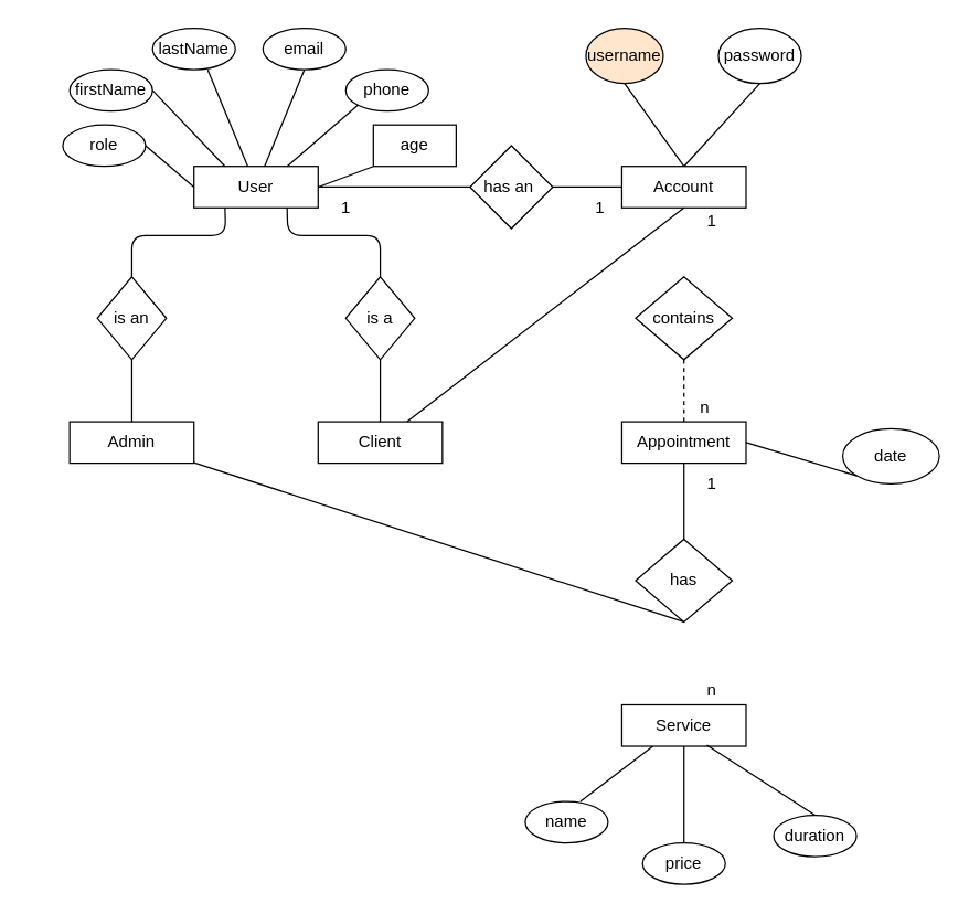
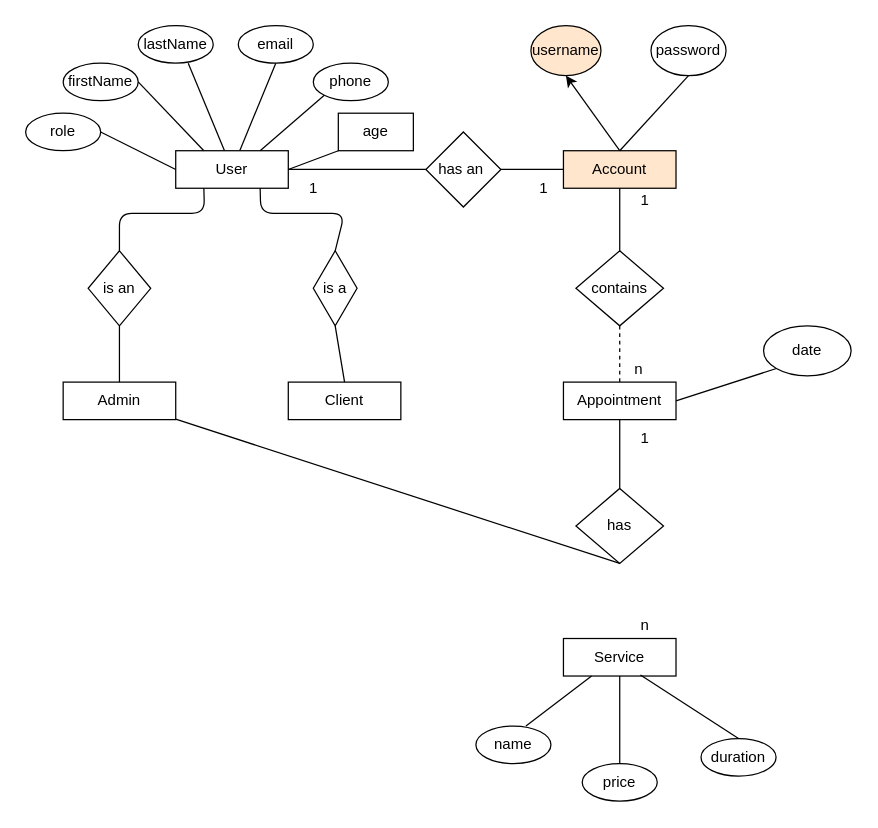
  <mxCell id="0" />
  <mxCell id="1" parent="0" />
  <mxCell id="2" value="User" style="rounded=0;whiteSpace=wrap;html=1;" vertex="1" parent="1"><mxGeometry x="140" y="120" width="90" height="30" as="geometry" /></mxCell>
  <mxCell id="3" value="Client" style="rounded=0;whiteSpace=wrap;html=1;" vertex="1" parent="1"><mxGeometry x="230" y="305" width="90" height="30" as="geometry" /></mxCell>
  <mxCell id="4" value="Admin" style="rounded=0;whiteSpace=wrap;html=1;" vertex="1" parent="1"><mxGeometry x="50" y="305" width="90" height="30" as="geometry" /></mxCell>
- <mxCell id="5" value="Account" style="rounded=0;whiteSpace=wrap;html=1;" vertex="1" parent="1"><mxGeometry x="450" y="120" width="90" height="30" as="geometry" /></mxCell>
+ <mxCell id="5" value="Account" style="rounded=0;whiteSpace=wrap;html=1;fillColor=#ffe6cc;" vertex="1" parent="1"><mxGeometry x="450" y="120" width="90" height="30" as="geometry" /></mxCell>
  <mxCell id="6" value="Appointment" style="rounded=0;whiteSpace=wrap;html=1;" vertex="1" parent="1"><mxGeometry x="450" y="305" width="90" height="30" as="geometry" /></mxCell>
  <mxCell id="7" value="Service" style="rounded=0;whiteSpace=wrap;html=1;" vertex="1" parent="1"><mxGeometry x="450" y="510" width="90" height="30" as="geometry" /></mxCell>
  <mxCell id="8" value="is an" style="rhombus;whiteSpace=wrap;html=1;" vertex="1" parent="1"><mxGeometry x="70" y="200" width="50" height="60" as="geometry" /></mxCell>
- <mxCell id="9" value="is a" style="rhombus;whiteSpace=wrap;html=1;" vertex="1" parent="1"><mxGeometry x="250" y="200" width="50" height="60" as="geometry" /></mxCell>
+ <mxCell id="9" value="is a" style="rhombus;whiteSpace=wrap;html=1;" vertex="1" parent="1"><mxGeometry x="250" y="200" width="35" height="60" as="geometry" /></mxCell>
  <mxCell id="10" value="has an&amp;nbsp;" style="rhombus;whiteSpace=wrap;html=1;" vertex="1" parent="1"><mxGeometry x="340" y="105" width="60" height="60" as="geometry" /></mxCell>
  <mxCell id="11" value="contains" style="rhombus;whiteSpace=wrap;html=1;" vertex="1" parent="1"><mxGeometry x="460" y="200" width="70" height="60" as="geometry" /></mxCell>
  <mxCell id="12" value="has" style="rhombus;whiteSpace=wrap;html=1;" vertex="1" parent="1"><mxGeometry x="460" y="390" width="70" height="60" as="geometry" /></mxCell>
- <mxCell id="13" value="role" style="ellipse;whiteSpace=wrap;html=1;" vertex="1" parent="1"><mxGeometry x="45" y="90" width="60" height="30" as="geometry" /></mxCell>
+ <mxCell id="13" value="role" style="ellipse;whiteSpace=wrap;html=1;" vertex="1" parent="1"><mxGeometry x="20" y="90" width="60" height="30" as="geometry" /></mxCell>
  <mxCell id="14" value="firstName" style="ellipse;whiteSpace=wrap;html=1;" vertex="1" parent="1"><mxGeometry x="50" y="50" width="60" height="30" as="geometry" /></mxCell>
  <mxCell id="15" value="lastName" style="ellipse;whiteSpace=wrap;html=1;" vertex="1" parent="1"><mxGeometry x="110" y="20" width="60" height="30" as="geometry" /></mxCell>
  <mxCell id="16" value="age" style="whiteSpace=wrap;html=1;rounded=0;" vertex="1" parent="1"><mxGeometry x="270" y="90" width="60" height="30" as="geometry" /></mxCell>
  <mxCell id="17" value="phone" style="ellipse;whiteSpace=wrap;html=1;" vertex="1" parent="1"><mxGeometry x="250" y="50" width="60" height="30" as="geometry" /></mxCell>
  <mxCell id="18" value="email" style="ellipse;whiteSpace=wrap;html=1;" vertex="1" parent="1"><mxGeometry x="190" y="20" width="60" height="30" as="geometry" /></mxCell>
  <mxCell id="19" value="" style="endArrow=none;html=1;exitX=1;exitY=0.5;exitDx=0;exitDy=0;entryX=0;entryY=0.5;entryDx=0;entryDy=0;" edge="1" parent="1" source="13" target="2"><mxGeometry width="50" height="50" relative="1" as="geometry"><mxPoint x="250" y="320" as="sourcePoint" /><mxPoint x="300" y="270" as="targetPoint" /></mxGeometry></mxCell>
  <mxCell id="20" value="" style="endArrow=none;html=1;exitX=1;exitY=0.5;exitDx=0;exitDy=0;entryX=0.25;entryY=0;entryDx=0;entryDy=0;" edge="1" parent="1" source="14" target="2"><mxGeometry width="50" height="50" relative="1" as="geometry"><mxPoint x="250" y="320" as="sourcePoint" /><mxPoint x="300" y="270" as="targetPoint" /></mxGeometry></mxCell>
  <mxCell id="21" value="" style="endArrow=none;html=1;" edge="1" parent="1"><mxGeometry width="50" height="50" relative="1" as="geometry"><mxPoint x="150" y="50" as="sourcePoint" /><mxPoint x="179" y="120" as="targetPoint" /></mxGeometry></mxCell>
  <mxCell id="22" value="" style="endArrow=none;html=1;exitX=0.5;exitY=1;exitDx=0;exitDy=0;" edge="1" parent="1" source="18" target="2"><mxGeometry width="50" height="50" relative="1" as="geometry"><mxPoint x="250" y="320" as="sourcePoint" /><mxPoint x="300" y="270" as="targetPoint" /></mxGeometry></mxCell>
  <mxCell id="23" value="" style="endArrow=none;html=1;entryX=0;entryY=1;entryDx=0;entryDy=0;exitX=0.75;exitY=0;exitDx=0;exitDy=0;" edge="1" parent="1" source="2" target="17"><mxGeometry width="50" height="50" relative="1" as="geometry"><mxPoint x="250" y="320" as="sourcePoint" /><mxPoint x="300" y="270" as="targetPoint" /></mxGeometry></mxCell>
  <mxCell id="24" value="" style="endArrow=none;html=1;entryX=0;entryY=1;entryDx=0;entryDy=0;exitX=1;exitY=0.5;exitDx=0;exitDy=0;" edge="1" parent="1" source="2" target="16"><mxGeometry width="50" height="50" relative="1" as="geometry"><mxPoint x="250" y="320" as="sourcePoint" /><mxPoint x="300" y="270" as="targetPoint" /></mxGeometry></mxCell>
  <mxCell id="25" value="" style="endArrow=none;html=1;exitX=0.25;exitY=1;exitDx=0;exitDy=0;entryX=0.5;entryY=0;entryDx=0;entryDy=0;" edge="1" parent="1" source="2" target="8"><mxGeometry width="50" height="50" relative="1" as="geometry"><mxPoint x="250" y="320" as="sourcePoint" /><mxPoint x="300" y="270" as="targetPoint" /><Array as="points"><mxPoint x="163" y="170" /><mxPoint x="95" y="170" /></Array></mxGeometry></mxCell>
  <mxCell id="26" value="" style="endArrow=none;html=1;exitX=0.5;exitY=1;exitDx=0;exitDy=0;entryX=0.5;entryY=0;entryDx=0;entryDy=0;" edge="1" parent="1" source="8" target="4"><mxGeometry width="50" height="50" relative="1" as="geometry"><mxPoint x="250" y="320" as="sourcePoint" /><mxPoint x="95" y="300" as="targetPoint" /></mxGeometry></mxCell>
  <mxCell id="27" value="" style="endArrow=none;html=1;exitX=0.5;exitY=0;exitDx=0;exitDy=0;entryX=0.5;entryY=1;entryDx=0;entryDy=0;" edge="1" parent="1" source="3" target="9"><mxGeometry width="50" height="50" relative="1" as="geometry"><mxPoint x="250" y="320" as="sourcePoint" /><mxPoint x="300" y="270" as="targetPoint" /></mxGeometry></mxCell>
  <mxCell id="28" value="" style="endArrow=none;html=1;entryX=0.75;entryY=1;entryDx=0;entryDy=0;exitX=0.5;exitY=0;exitDx=0;exitDy=0;" edge="1" parent="1" source="9" target="2"><mxGeometry width="50" height="50" relative="1" as="geometry"><mxPoint x="250" y="320" as="sourcePoint" /><mxPoint x="300" y="270" as="targetPoint" /><Array as="points"><mxPoint x="275" y="170" /><mxPoint x="208" y="170" /></Array></mxGeometry></mxCell>
  <mxCell id="29" value="" style="endArrow=none;html=1;exitX=1;exitY=0.5;exitDx=0;exitDy=0;entryX=0;entryY=0.5;entryDx=0;entryDy=0;" edge="1" parent="1" source="2" target="10"><mxGeometry width="50" height="50" relative="1" as="geometry"><mxPoint x="250" y="320" as="sourcePoint" /><mxPoint x="300" y="270" as="targetPoint" /></mxGeometry></mxCell>
  <mxCell id="30" value="" style="endArrow=none;html=1;exitX=1;exitY=0.5;exitDx=0;exitDy=0;entryX=0;entryY=0.5;entryDx=0;entryDy=0;" edge="1" parent="1" source="10" target="5"><mxGeometry width="50" height="50" relative="1" as="geometry"><mxPoint x="250" y="320" as="sourcePoint" /><mxPoint x="300" y="270" as="targetPoint" /></mxGeometry></mxCell>
- <mxCell id="31" value="" style="endArrow=none;html=1;exitX=0.5;exitY=1;exitDx=0;exitDy=0;" edge="1" parent="1" source="5" target="3"><mxGeometry width="50" height="50" relative="1" as="geometry"><mxPoint x="250" y="320" as="sourcePoint" /><mxPoint x="300" y="270" as="targetPoint" /></mxGeometry></mxCell>
+ <mxCell id="31" value="" style="endArrow=none;html=1;exitX=0.5;exitY=1;exitDx=0;exitDy=0;entryX=0.5;entryY=0;entryDx=0;entryDy=0;" edge="1" parent="1" source="5" target="11"><mxGeometry width="50" height="50" relative="1" as="geometry"><mxPoint x="250" y="320" as="sourcePoint" /><mxPoint x="300" y="270" as="targetPoint" /></mxGeometry></mxCell>
  <mxCell id="32" value="" style="endArrow=none;html=1;exitX=0.5;exitY=1;exitDx=0;exitDy=0;entryX=0.5;entryY=0;entryDx=0;entryDy=0;dashed=1;" edge="1" parent="1" source="11" target="6"><mxGeometry width="50" height="50" relative="1" as="geometry"><mxPoint x="250" y="320" as="sourcePoint" /><mxPoint x="495" y="310" as="targetPoint" /></mxGeometry></mxCell>
  <mxCell id="33" value="" style="endArrow=none;html=1;exitX=0.5;exitY=1;exitDx=0;exitDy=0;" edge="1" parent="1" source="6" target="12"><mxGeometry width="50" height="50" relative="1" as="geometry"><mxPoint x="250" y="320" as="sourcePoint" /><mxPoint x="497" y="390" as="targetPoint" /></mxGeometry></mxCell>
  <mxCell id="34" value="" style="endArrow=none;html=1;exitX=0.5;exitY=1;exitDx=0;exitDy=0;" edge="1" parent="1" source="12" target="4"><mxGeometry width="50" height="50" relative="1" as="geometry"><mxPoint x="250" y="320" as="sourcePoint" /><mxPoint x="300" y="270" as="targetPoint" /></mxGeometry></mxCell>
  <mxCell id="35" value="username" style="ellipse;whiteSpace=wrap;html=1;fillColor=#ffe6cc;" vertex="1" parent="1"><mxGeometry x="424" y="20" width="56" height="40" as="geometry" /></mxCell>
  <mxCell id="36" value="password" style="ellipse;whiteSpace=wrap;html=1;" vertex="1" parent="1"><mxGeometry x="520" y="20" width="60" height="40" as="geometry" /></mxCell>
- <mxCell id="37" value="" style="endArrow=none;html=1;entryX=0.5;entryY=1;entryDx=0;entryDy=0;exitX=0.5;exitY=0;exitDx=0;exitDy=0;" edge="1" parent="1" source="5" target="35"><mxGeometry width="50" height="50" relative="1" as="geometry"><mxPoint x="250" y="320" as="sourcePoint" /><mxPoint x="300" y="270" as="targetPoint" /></mxGeometry></mxCell>
+ <mxCell id="37" value="" style="endArrow=classic;html=1;entryX=0.5;entryY=1;entryDx=0;entryDy=0;exitX=0.5;exitY=0;exitDx=0;exitDy=0;" edge="1" parent="1" source="5" target="35"><mxGeometry width="50" height="50" relative="1" as="geometry"><mxPoint x="250" y="320" as="sourcePoint" /><mxPoint x="300" y="270" as="targetPoint" /></mxGeometry></mxCell>
  <mxCell id="38" value="" style="endArrow=none;html=1;entryX=0.5;entryY=1;entryDx=0;entryDy=0;exitX=0.5;exitY=0;exitDx=0;exitDy=0;" edge="1" parent="1" source="5" target="36"><mxGeometry width="50" height="50" relative="1" as="geometry"><mxPoint x="250" y="320" as="sourcePoint" /><mxPoint x="300" y="270" as="targetPoint" /></mxGeometry></mxCell>
- <mxCell id="39" value="date" style="ellipse;whiteSpace=wrap;html=1;" vertex="1" parent="1"><mxGeometry x="610" y="310" width="70" height="40" as="geometry" /></mxCell>
+ <mxCell id="39" value="date" style="ellipse;whiteSpace=wrap;html=1;" vertex="1" parent="1"><mxGeometry x="610" y="260" width="70" height="40" as="geometry" /></mxCell>
  <mxCell id="40" value="" style="endArrow=none;html=1;exitX=1;exitY=0.5;exitDx=0;exitDy=0;entryX=0;entryY=1;entryDx=0;entryDy=0;" edge="1" parent="1" source="6" target="39"><mxGeometry width="50" height="50" relative="1" as="geometry"><mxPoint x="400" y="420" as="sourcePoint" /><mxPoint x="450" y="370" as="targetPoint" /></mxGeometry></mxCell>
  <mxCell id="41" value="duration" style="ellipse;whiteSpace=wrap;html=1;" vertex="1" parent="1"><mxGeometry x="560" y="590" width="60" height="30" as="geometry" /></mxCell>
  <mxCell id="42" value="price" style="ellipse;whiteSpace=wrap;html=1;" vertex="1" parent="1"><mxGeometry x="465" y="610" width="60" height="30" as="geometry" /></mxCell>
  <mxCell id="43" value="name" style="ellipse;whiteSpace=wrap;html=1;" vertex="1" parent="1"><mxGeometry x="380" y="580" width="60" height="30" as="geometry" /></mxCell>
  <mxCell id="44" value="" style="endArrow=none;html=1;exitX=0.667;exitY=0;exitDx=0;exitDy=0;entryX=0.25;entryY=1;entryDx=0;entryDy=0;exitPerimeter=0;" edge="1" parent="1" source="43" target="7"><mxGeometry width="50" height="50" relative="1" as="geometry"><mxPoint x="484" y="930" as="sourcePoint" /><mxPoint x="425.176" y="730" as="targetPoint" /></mxGeometry></mxCell>
  <mxCell id="45" value="" style="endArrow=none;html=1;entryX=0.5;entryY=0;entryDx=0;entryDy=0;exitX=0.5;exitY=1;exitDx=0;exitDy=0;" edge="1" parent="1" target="42" source="7"><mxGeometry width="50" height="50" relative="1" as="geometry"><mxPoint x="441.5" y="730" as="sourcePoint" /><mxPoint x="534" y="880" as="targetPoint" /></mxGeometry></mxCell>
  <mxCell id="46" value="" style="endArrow=none;html=1;exitX=0.5;exitY=0;exitDx=0;exitDy=0;entryX=0.684;entryY=0.973;entryDx=0;entryDy=0;entryPerimeter=0;" edge="1" parent="1" source="41" target="7"><mxGeometry width="50" height="50" relative="1" as="geometry"><mxPoint x="430.02" y="590" as="sourcePoint" /><mxPoint x="482.5" y="550" as="targetPoint" /></mxGeometry></mxCell>
  <mxCell id="47" value="1" style="text;html=1;align=center;verticalAlign=middle;resizable=0;points=[];autosize=1;strokeColor=none;" vertex="1" parent="1"><mxGeometry x="240" y="140" width="20" height="20" as="geometry" /></mxCell>
  <mxCell id="48" value="1" style="text;html=1;align=center;verticalAlign=middle;resizable=0;points=[];autosize=1;strokeColor=none;" vertex="1" parent="1"><mxGeometry x="424" y="140" width="20" height="20" as="geometry" /></mxCell>
  <mxCell id="49" value="1" style="text;html=1;align=center;verticalAlign=middle;resizable=0;points=[];autosize=1;strokeColor=none;" vertex="1" parent="1"><mxGeometry x="505" y="150" width="20" height="20" as="geometry" /></mxCell>
  <mxCell id="50" value="n" style="text;html=1;align=center;verticalAlign=middle;resizable=0;points=[];autosize=1;strokeColor=none;" vertex="1" parent="1"><mxGeometry x="500" y="285" width="20" height="20" as="geometry" /></mxCell>
  <mxCell id="51" value="n" style="text;html=1;align=center;verticalAlign=middle;resizable=0;points=[];autosize=1;strokeColor=none;" vertex="1" parent="1"><mxGeometry x="505" y="490" width="20" height="20" as="geometry" /></mxCell>
  <mxCell id="52" value="1" style="text;html=1;align=center;verticalAlign=middle;resizable=0;points=[];autosize=1;strokeColor=none;" vertex="1" parent="1"><mxGeometry x="505" y="340" width="20" height="20" as="geometry" /></mxCell>
